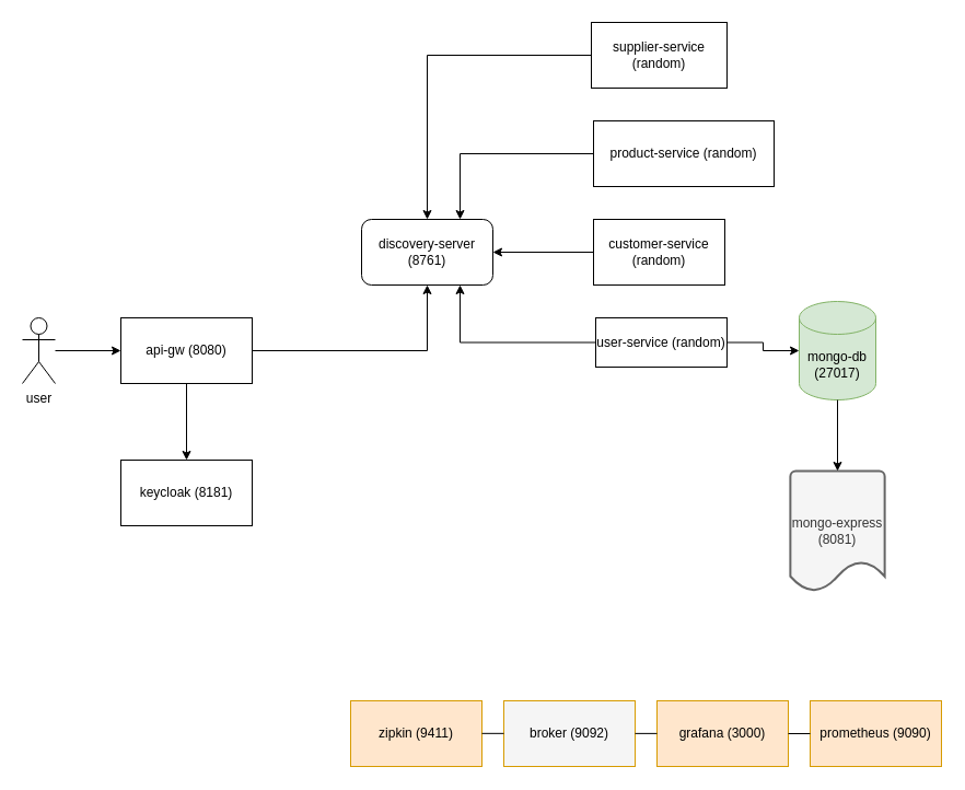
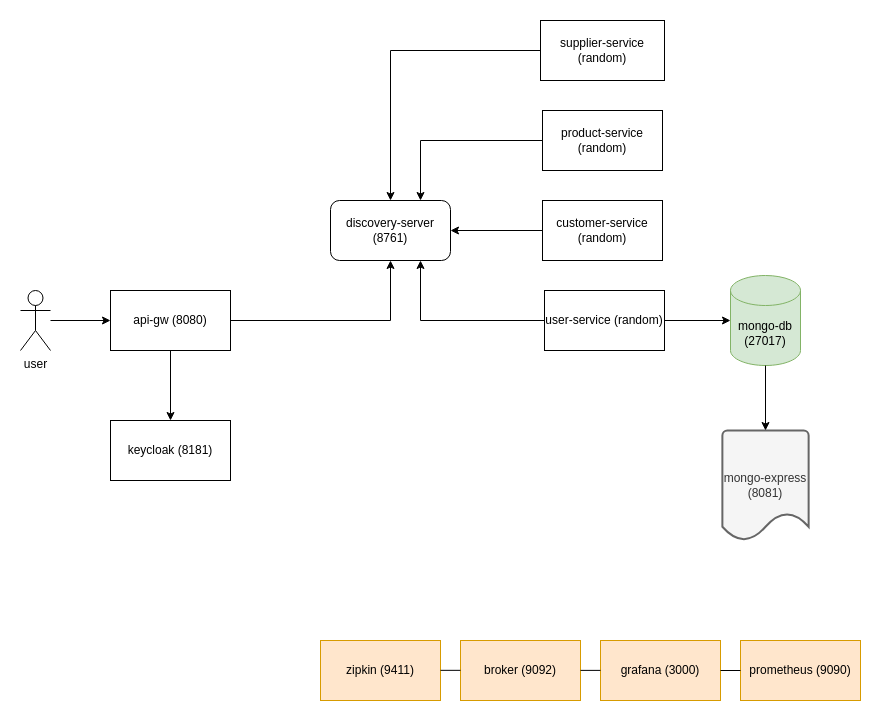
  <mxCell id="0" />
  <mxCell id="1" parent="0" />
  <mxCell id="2" style="edgeStyle=orthogonalEdgeStyle;rounded=0;orthogonalLoop=1;jettySize=auto;html=1;exitX=0.5;exitY=1;exitDx=0;exitDy=0;entryX=0.5;entryY=0;entryDx=0;entryDy=0;" edge="1" parent="1" source="4" target="6"><mxGeometry relative="1" as="geometry" /></mxCell>
  <mxCell id="3" style="edgeStyle=orthogonalEdgeStyle;rounded=0;orthogonalLoop=1;jettySize=auto;html=1;exitX=1;exitY=0.5;exitDx=0;exitDy=0;entryX=0.5;entryY=1;entryDx=0;entryDy=0;" edge="1" parent="1" source="4" target="7"><mxGeometry relative="1" as="geometry" /></mxCell>
  <mxCell id="4" value="api-gw (8080)" style="rounded=0;whiteSpace=wrap;html=1;" vertex="1" parent="1"><mxGeometry x="110" y="290" width="120" height="60" as="geometry" /></mxCell>
  <mxCell id="5" value="" style="endArrow=classic;html=1;rounded=0;" edge="1" parent="1"><mxGeometry width="50" height="50" relative="1" as="geometry"><mxPoint x="50" y="320" as="sourcePoint" /><mxPoint x="110" y="320" as="targetPoint" /></mxGeometry></mxCell>
  <mxCell id="6" value="keycloak (8181)" style="rounded=0;whiteSpace=wrap;html=1;" vertex="1" parent="1"><mxGeometry x="110" y="420" width="120" height="60" as="geometry" /></mxCell>
  <mxCell id="7" value="discovery-server (8761)" style="whiteSpace=wrap;html=1;rounded=1;" vertex="1" parent="1"><mxGeometry x="330" y="200" width="120" height="60" as="geometry" /></mxCell>
  <mxCell id="8" style="edgeStyle=orthogonalEdgeStyle;rounded=0;orthogonalLoop=1;jettySize=auto;html=1;exitX=0;exitY=0.5;exitDx=0;exitDy=0;entryX=0;entryY=0.5;entryDx=0;entryDy=0;entryPerimeter=0;" edge="1" parent="1" source="10" target="10"><mxGeometry relative="1" as="geometry" /></mxCell>
  <mxCell id="9" style="edgeStyle=orthogonalEdgeStyle;rounded=0;orthogonalLoop=1;jettySize=auto;html=1;exitX=0;exitY=0.5;exitDx=0;exitDy=0;entryX=1;entryY=0.5;entryDx=0;entryDy=0;" edge="1" parent="1" source="10" target="7"><mxGeometry relative="1" as="geometry" /></mxCell>
  <mxCell id="10" value="customer-service (random)" style="rounded=0;whiteSpace=wrap;html=1;" vertex="1" parent="1"><mxGeometry x="542" y="200" width="120" height="60" as="geometry" /></mxCell>
  <mxCell id="11" style="edgeStyle=orthogonalEdgeStyle;rounded=0;orthogonalLoop=1;jettySize=auto;html=1;exitX=0;exitY=0.5;exitDx=0;exitDy=0;entryX=0;entryY=0.5;entryDx=0;entryDy=0;entryPerimeter=0;" edge="1" parent="1" source="13" target="13"><mxGeometry relative="1" as="geometry" /></mxCell>
  <mxCell id="12" style="edgeStyle=orthogonalEdgeStyle;rounded=0;orthogonalLoop=1;jettySize=auto;html=1;exitX=0;exitY=0.5;exitDx=0;exitDy=0;entryX=0.75;entryY=1;entryDx=0;entryDy=0;" edge="1" parent="1" source="13" target="7"><mxGeometry relative="1" as="geometry" /></mxCell>
- <mxCell id="13" value="user-service (random)" style="rounded=0;whiteSpace=wrap;html=1;" vertex="1" parent="1"><mxGeometry x="544" y="290" width="120" height="45" as="geometry" /></mxCell>
+ <mxCell id="13" value="user-service (random)" style="rounded=0;whiteSpace=wrap;html=1;" vertex="1" parent="1"><mxGeometry x="544" y="290" width="120" height="60" as="geometry" /></mxCell>
  <mxCell id="14" style="edgeStyle=orthogonalEdgeStyle;rounded=0;orthogonalLoop=1;jettySize=auto;html=1;exitX=0;exitY=0.5;exitDx=0;exitDy=0;entryX=0;entryY=0.5;entryDx=0;entryDy=0;entryPerimeter=0;" edge="1" parent="1" source="16" target="16"><mxGeometry relative="1" as="geometry" /></mxCell>
  <mxCell id="15" style="edgeStyle=orthogonalEdgeStyle;rounded=0;orthogonalLoop=1;jettySize=auto;html=1;exitX=0;exitY=0.5;exitDx=0;exitDy=0;entryX=0.75;entryY=0;entryDx=0;entryDy=0;" edge="1" parent="1" source="16" target="7"><mxGeometry relative="1" as="geometry" /></mxCell>
- <mxCell id="16" value="product-service (random)" style="rounded=0;whiteSpace=wrap;html=1;" vertex="1" parent="1"><mxGeometry x="542" y="110" width="165" height="60" as="geometry" /></mxCell>
+ <mxCell id="16" value="product-service (random)" style="rounded=0;whiteSpace=wrap;html=1;" vertex="1" parent="1"><mxGeometry x="542" y="110" width="120" height="60" as="geometry" /></mxCell>
  <mxCell id="17" style="edgeStyle=orthogonalEdgeStyle;rounded=0;orthogonalLoop=1;jettySize=auto;html=1;exitX=0;exitY=0.5;exitDx=0;exitDy=0;entryX=0;entryY=0.5;entryDx=0;entryDy=0;entryPerimeter=0;" edge="1" parent="1" source="19" target="19"><mxGeometry relative="1" as="geometry" /></mxCell>
  <mxCell id="18" style="edgeStyle=orthogonalEdgeStyle;rounded=0;orthogonalLoop=1;jettySize=auto;html=1;exitX=0;exitY=0.5;exitDx=0;exitDy=0;entryX=0.5;entryY=0;entryDx=0;entryDy=0;" edge="1" parent="1" source="19" target="7"><mxGeometry relative="1" as="geometry" /></mxCell>
  <mxCell id="19" value="supplier-service (random)" style="rounded=0;whiteSpace=wrap;html=1;" vertex="1" parent="1"><mxGeometry x="540" y="20" width="124" height="60" as="geometry" /></mxCell>
  <mxCell id="20" value="mongo-db (27017)" style="shape=cylinder3;whiteSpace=wrap;html=1;boundedLbl=1;backgroundOutline=1;size=15;fillColor=#d5e8d4;strokeColor=#82b366;" vertex="1" parent="1"><mxGeometry x="730" y="275" width="70" height="90" as="geometry" /></mxCell>
  <mxCell id="21" style="edgeStyle=orthogonalEdgeStyle;rounded=0;orthogonalLoop=1;jettySize=auto;html=1;exitX=1;exitY=0.5;exitDx=0;exitDy=0;entryX=0;entryY=0.5;entryDx=0;entryDy=0;entryPerimeter=0;" edge="1" parent="1" source="13" target="20"><mxGeometry relative="1" as="geometry" /></mxCell>
  <mxCell id="22" value="mongo-express (8081)" style="strokeWidth=2;html=1;shape=mxgraph.flowchart.document2;whiteSpace=wrap;size=0.25;fillColor=#f5f5f5;fontColor=#333333;strokeColor=#666666;" vertex="1" parent="1"><mxGeometry x="721.88" y="430" width="86.25" height="110" as="geometry" /></mxCell>
  <mxCell id="23" style="edgeStyle=orthogonalEdgeStyle;rounded=0;orthogonalLoop=1;jettySize=auto;html=1;exitX=0.5;exitY=1;exitDx=0;exitDy=0;exitPerimeter=0;entryX=0.5;entryY=0;entryDx=0;entryDy=0;entryPerimeter=0;" edge="1" parent="1" source="20" target="22"><mxGeometry relative="1" as="geometry" /></mxCell>
  <mxCell id="24" style="edgeStyle=orthogonalEdgeStyle;rounded=0;orthogonalLoop=1;jettySize=auto;html=1;exitX=0;exitY=0.5;exitDx=0;exitDy=0;entryX=0;entryY=0.5;entryDx=0;entryDy=0;entryPerimeter=0;fillColor=#ffe6cc;strokeColor=#d79b00;" edge="1" parent="1" source="25" target="25"><mxGeometry relative="1" as="geometry" /></mxCell>
  <mxCell id="25" value="zipkin (9411)" style="rounded=0;whiteSpace=wrap;html=1;fillColor=#ffe6cc;strokeColor=#d79b00;" vertex="1" parent="1"><mxGeometry x="320" y="640" width="120" height="60" as="geometry" /></mxCell>
  <mxCell id="26" style="edgeStyle=orthogonalEdgeStyle;rounded=0;orthogonalLoop=1;jettySize=auto;html=1;exitX=0;exitY=0.5;exitDx=0;exitDy=0;entryX=0;entryY=0.5;entryDx=0;entryDy=0;entryPerimeter=0;fillColor=#ffe6cc;strokeColor=#d79b00;" edge="1" parent="1"><mxGeometry relative="1" as="geometry"><mxPoint x="730" y="660" as="sourcePoint" /><mxPoint x="730" y="660" as="targetPoint" /></mxGeometry></mxCell>
- <mxCell id="27" value="broker (9092)" style="rounded=0;whiteSpace=wrap;html=1;fillColor=#f5f5f5;strokeColor=#d79b00;" vertex="1" parent="1"><mxGeometry x="460" y="640" width="120" height="60" as="geometry" /></mxCell>
+ <mxCell id="27" value="broker (9092)" style="rounded=0;whiteSpace=wrap;html=1;fillColor=#ffe6cc;strokeColor=#d79b00;" vertex="1" parent="1"><mxGeometry x="460" y="640" width="120" height="60" as="geometry" /></mxCell>
  <mxCell id="28" style="edgeStyle=orthogonalEdgeStyle;rounded=0;orthogonalLoop=1;jettySize=auto;html=1;exitX=0;exitY=0.5;exitDx=0;exitDy=0;entryX=0;entryY=0.5;entryDx=0;entryDy=0;entryPerimeter=0;fillColor=#ffe6cc;strokeColor=#d79b00;" edge="1" parent="1" source="29" target="29"><mxGeometry relative="1" as="geometry" /></mxCell>
  <mxCell id="29" value="grafana (3000)" style="rounded=0;whiteSpace=wrap;html=1;fillColor=#ffe6cc;strokeColor=#d79b00;" vertex="1" parent="1"><mxGeometry x="600" y="640" width="120" height="60" as="geometry" /></mxCell>
  <mxCell id="30" style="edgeStyle=orthogonalEdgeStyle;rounded=0;orthogonalLoop=1;jettySize=auto;html=1;exitX=0;exitY=0.5;exitDx=0;exitDy=0;entryX=0;entryY=0.5;entryDx=0;entryDy=0;entryPerimeter=0;fillColor=#ffe6cc;strokeColor=#d79b00;" edge="1" parent="1" source="31" target="31"><mxGeometry relative="1" as="geometry" /></mxCell>
  <mxCell id="31" value="prometheus (9090)" style="rounded=0;whiteSpace=wrap;html=1;fillColor=#ffe6cc;strokeColor=#d79b00;" vertex="1" parent="1"><mxGeometry x="740" y="640" width="120" height="60" as="geometry" /></mxCell>
  <mxCell id="32" value="" style="endArrow=none;html=1;rounded=0;exitX=1;exitY=0.5;exitDx=0;exitDy=0;entryX=0;entryY=0.5;entryDx=0;entryDy=0;" edge="1" parent="1" source="29" target="31"><mxGeometry width="50" height="50" relative="1" as="geometry"><mxPoint x="690" y="610" as="sourcePoint" /><mxPoint x="740" y="560" as="targetPoint" /></mxGeometry></mxCell>
  <mxCell id="33" value="" style="endArrow=none;html=1;rounded=0;exitX=1;exitY=0.5;exitDx=0;exitDy=0;entryX=0;entryY=0.5;entryDx=0;entryDy=0;" edge="1" parent="1"><mxGeometry width="50" height="50" relative="1" as="geometry"><mxPoint x="580" y="669.88" as="sourcePoint" /><mxPoint x="600" y="669.88" as="targetPoint" /></mxGeometry></mxCell>
  <mxCell id="34" value="" style="endArrow=none;html=1;rounded=0;exitX=1;exitY=0.5;exitDx=0;exitDy=0;entryX=0;entryY=0.5;entryDx=0;entryDy=0;" edge="1" parent="1"><mxGeometry width="50" height="50" relative="1" as="geometry"><mxPoint x="440" y="669.83" as="sourcePoint" /><mxPoint x="460" y="669.83" as="targetPoint" /><Array as="points"><mxPoint x="440" y="669.83" /></Array></mxGeometry></mxCell>
  <mxCell id="35" value="user" style="shape=umlActor;verticalLabelPosition=bottom;verticalAlign=top;html=1;outlineConnect=0;" vertex="1" parent="1"><mxGeometry x="20" y="290" width="30" height="60" as="geometry" /></mxCell>
